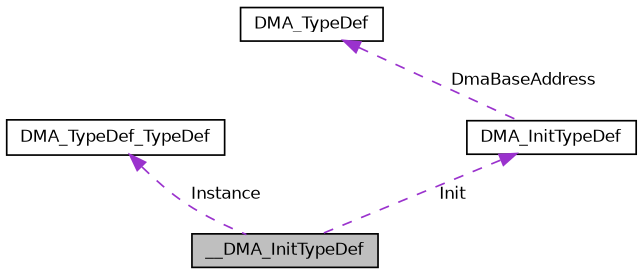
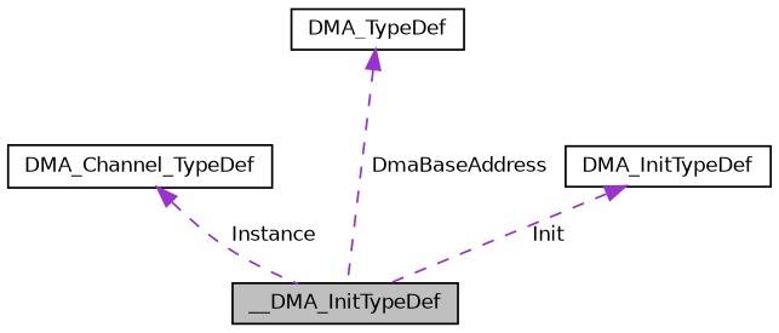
  digraph {
    node [color=black fillcolor=white fontname=Helvetica fontsize=10 shape=record style=filled]
    edge [color=darkorchid3 dir=back fontname=Helvetica fontsize=10 labelfontname=Helvetica labelfontsize=10 style=dashed]
    n1 [fillcolor=grey75 fontcolor=black height=0.2 label=__DMA_InitTypeDef width=0.4]
-   n2 [height=0.2 label=DMA_TypeDef_TypeDef width=0.4]
+   n2 [height=0.2 label=DMA_Channel_TypeDef width=0.4]
    n3 [height=0.2 label=DMA_InitTypeDef width=0.4]
    n4 [height=0.2 label=DMA_TypeDef width=0.4]
    n2 -> n1 [label=" Instance"]
    n3 -> n1 [label=" Init"]
-   n4 -> n3 [label=" DmaBaseAddress"]
+   n4 -> n1 [label=" DmaBaseAddress"]
  }
